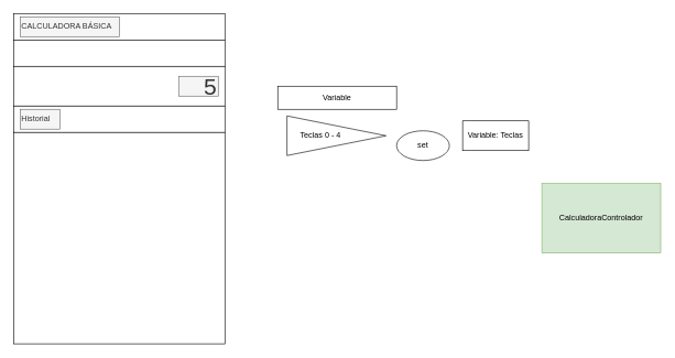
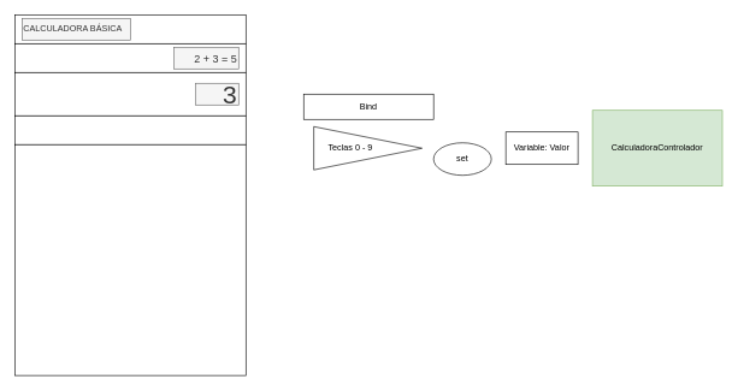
  <mxCell id="0" />
  <mxCell id="1" parent="0" />
  <mxCell id="2" value="" style="rounded=0;whiteSpace=wrap;html=1;align=left;fontFamily=Verdana;" vertex="1" parent="1"><mxGeometry y="20" width="320" height="40" as="geometry" x="20" /></mxCell>
  <mxCell id="3" value="" style="rounded=0;whiteSpace=wrap;html=1;align=right;" vertex="1" parent="1"><mxGeometry y="60" width="320" height="40" as="geometry" x="20" /></mxCell>
  <mxCell id="4" value="" style="rounded=0;whiteSpace=wrap;html=1;fontSize=30;align=right;" vertex="1" parent="1"><mxGeometry y="100" width="320" height="60" as="geometry" x="20" /></mxCell>
  <mxCell id="5" value="" style="rounded=0;whiteSpace=wrap;html=1;fontFamily=Verdana;align=left;" vertex="1" parent="1"><mxGeometry y="160" width="320" height="40" as="geometry" x="20" /></mxCell>
  <mxCell id="6" value="" style="rounded=0;whiteSpace=wrap;html=1;" vertex="1" parent="1"><mxGeometry y="200" width="320" height="320" as="geometry" x="20" /></mxCell>
  <mxCell id="7" value="CALCULADORA BÁSICA" style="text;html=1;strokeColor=#666666;fillColor=#f5f5f5;align=left;verticalAlign=middle;whiteSpace=wrap;rounded=0;fontColor=#333333;" vertex="1" parent="1"><mxGeometry x="30" y="25" width="150" height="30" as="geometry" /></mxCell>
- <mxCell id="8" value="Historial" style="text;html=1;strokeColor=#666666;fillColor=#f5f5f5;align=left;verticalAlign=middle;whiteSpace=wrap;rounded=0;fontColor=#333333;" vertex="1" parent="1"><mxGeometry x="30" y="165" width="60" height="30" as="geometry" /></mxCell>
- <mxCell id="9" value="5" style="text;html=1;strokeColor=#666666;fillColor=#f5f5f5;align=right;verticalAlign=middle;whiteSpace=wrap;rounded=0;strokeWidth=1;fontSize=35;fontColor=#333333;" vertex="1" parent="1"><mxGeometry x="270" y="115" width="60" height="30" as="geometry" /></mxCell>
- <mxCell id="11" value="Variable" style="rounded=0;whiteSpace=wrap;html=1;" vertex="1" parent="1"><mxGeometry x="420" y="130" width="180" height="35" as="geometry" /></mxCell>
+ <mxCell id="9" value="3" style="text;html=1;strokeColor=#666666;fillColor=#f5f5f5;align=right;verticalAlign=middle;whiteSpace=wrap;rounded=0;strokeWidth=1;fontSize=35;fontColor=#333333;" vertex="1" parent="1"><mxGeometry x="270" y="115" width="60" height="30" as="geometry" /></mxCell>
+ <mxCell id="10" value="2 + 3 = 5" style="text;html=1;strokeColor=#666666;fillColor=#f5f5f5;align=right;verticalAlign=middle;whiteSpace=wrap;rounded=0;fontSize=15;fontColor=#333333;" vertex="1" parent="1"><mxGeometry x="240" y="65" width="90" height="30" as="geometry" /></mxCell>
+ <mxCell id="11" value="Bind" style="rounded=0;whiteSpace=wrap;html=1;" vertex="1" parent="1"><mxGeometry x="420" y="130" width="180" height="35" as="geometry" /></mxCell>
  <mxCell id="12" value="" style="triangle;whiteSpace=wrap;html=1;" vertex="1" parent="1"><mxGeometry x="434" y="175" width="150" height="60" as="geometry" /></mxCell>
- <mxCell id="13" value="Teclas 0 - 4" style="text;html=1;strokeColor=none;fillColor=none;align=center;verticalAlign=middle;whiteSpace=wrap;rounded=0;" vertex="1" parent="1"><mxGeometry x="450" y="190" width="70" height="30" as="geometry" /></mxCell>
+ <mxCell id="13" value="Teclas 0 - 9" style="text;html=1;strokeColor=none;fillColor=none;align=center;verticalAlign=middle;whiteSpace=wrap;rounded=0;" vertex="1" parent="1"><mxGeometry x="450" y="190" width="70" height="30" as="geometry" /></mxCell>
  <mxCell id="14" value="set" style="ellipse;whiteSpace=wrap;html=1;" vertex="1" parent="1"><mxGeometry x="600" y="197.5" width="80" height="45" as="geometry" /></mxCell>
- <mxCell id="15" value="Variable: Teclas" style="rounded=0;whiteSpace=wrap;html=1;" vertex="1" parent="1"><mxGeometry x="700" y="182.5" width="100" height="45" as="geometry" /></mxCell>
- <mxCell id="16" value="CalculadoraControlador" style="html=1;whiteSpace=wrap;fillColor=#d5e8d4;strokeColor=#82b366;" vertex="1" parent="1"><mxGeometry x="820" y="277.5" width="180" height="105" as="geometry" /></mxCell>
+ <mxCell id="15" value="Variable: Valor" style="rounded=0;whiteSpace=wrap;html=1;" vertex="1" parent="1"><mxGeometry x="700" y="182.5" width="100" height="45" as="geometry" /></mxCell>
+ <mxCell id="16" value="CalculadoraControlador" style="html=1;whiteSpace=wrap;fillColor=#d5e8d4;strokeColor=#82b366;" vertex="1" parent="1"><mxGeometry x="820" y="152.5" width="180" height="105" as="geometry" /></mxCell>
